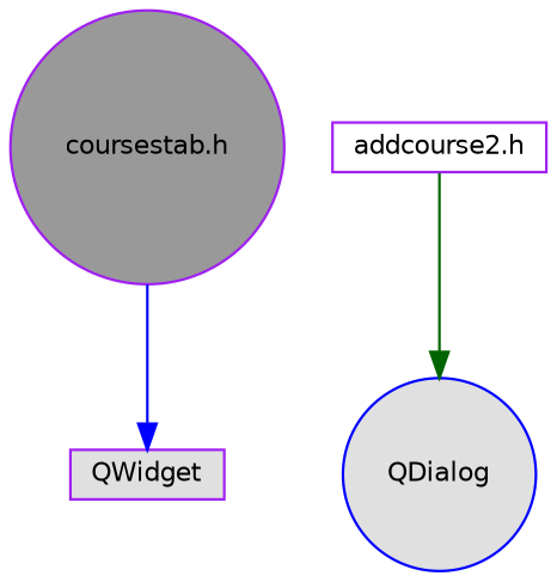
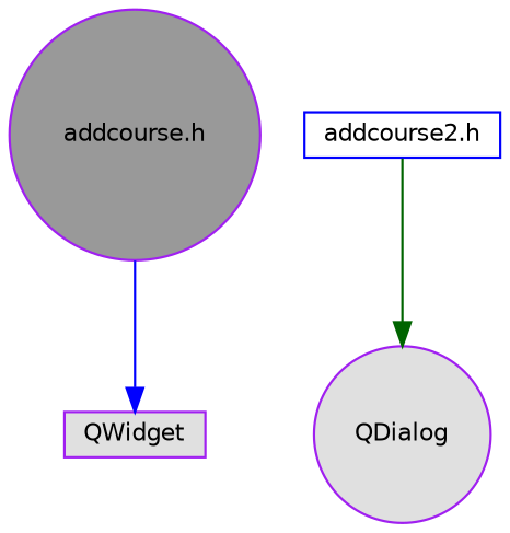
  digraph {
    node [color=purple fillcolor="#E0E0E0" fontname=Helvetica fontsize=10 shape=circle style=filled]
    edge [fontname=Helvetica fontsize=10 labelfontname=Helvetica labelfontsize=10 style=solid]
-   n1 [fillcolor=grey60 fontcolor=black height=0.2 label="coursestab.h" width=0.4]
+   n1 [fillcolor=grey60 fontcolor=black height=0.2 label="addcourse.h" width=0.4]
    n2 [height=0.2 label=QWidget shape=box width=0.4]
-   n3 [fillcolor=white height=0.2 label="addcourse2.h" shape=box width=0.4]
-   n4 [color=blue height=0.2 label=QDialog width=0.4]
+   n3 [color=blue fillcolor=white height=0.2 label="addcourse2.h" shape=box width=0.4]
+   n4 [height=0.2 label=QDialog width=0.4]
    n1 -> n2 [color=blue]
    n3 -> n4 [color=darkgreen]
  }
